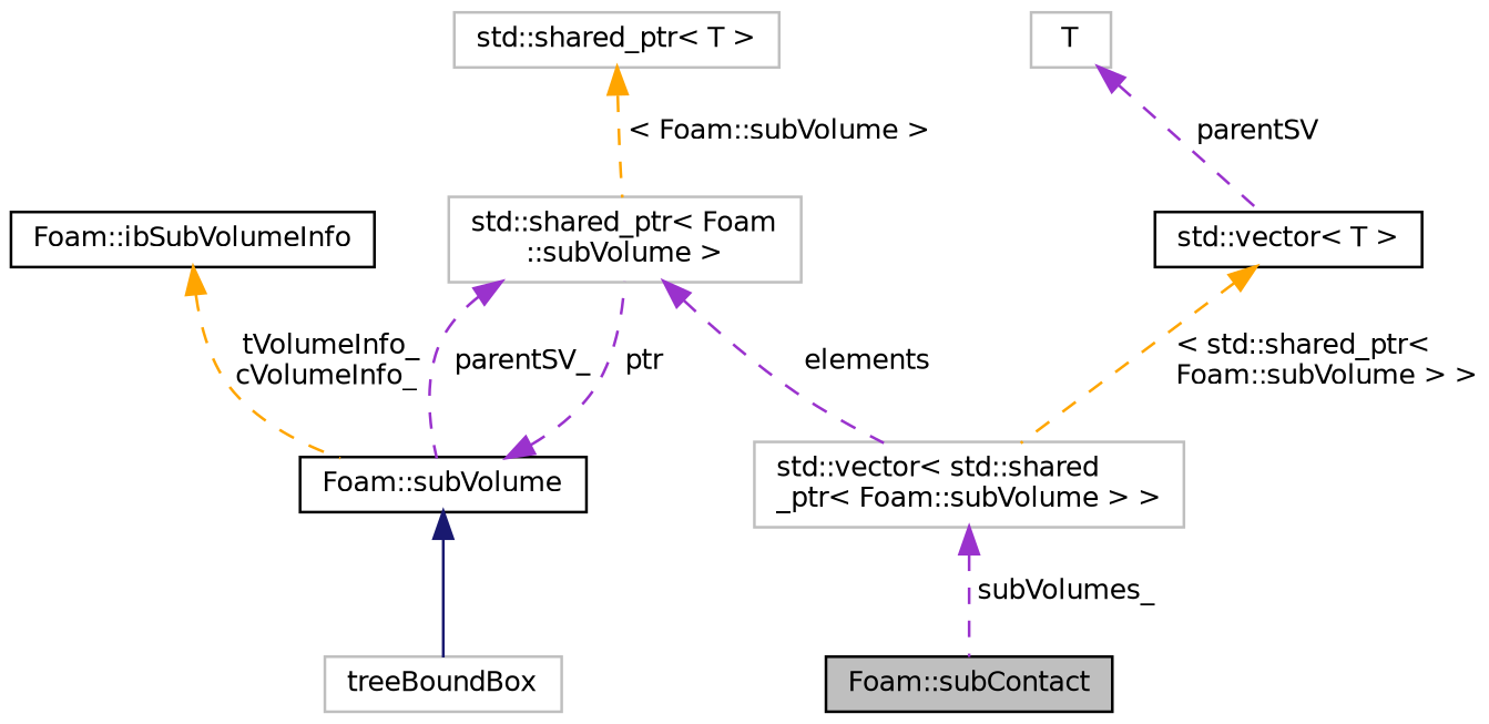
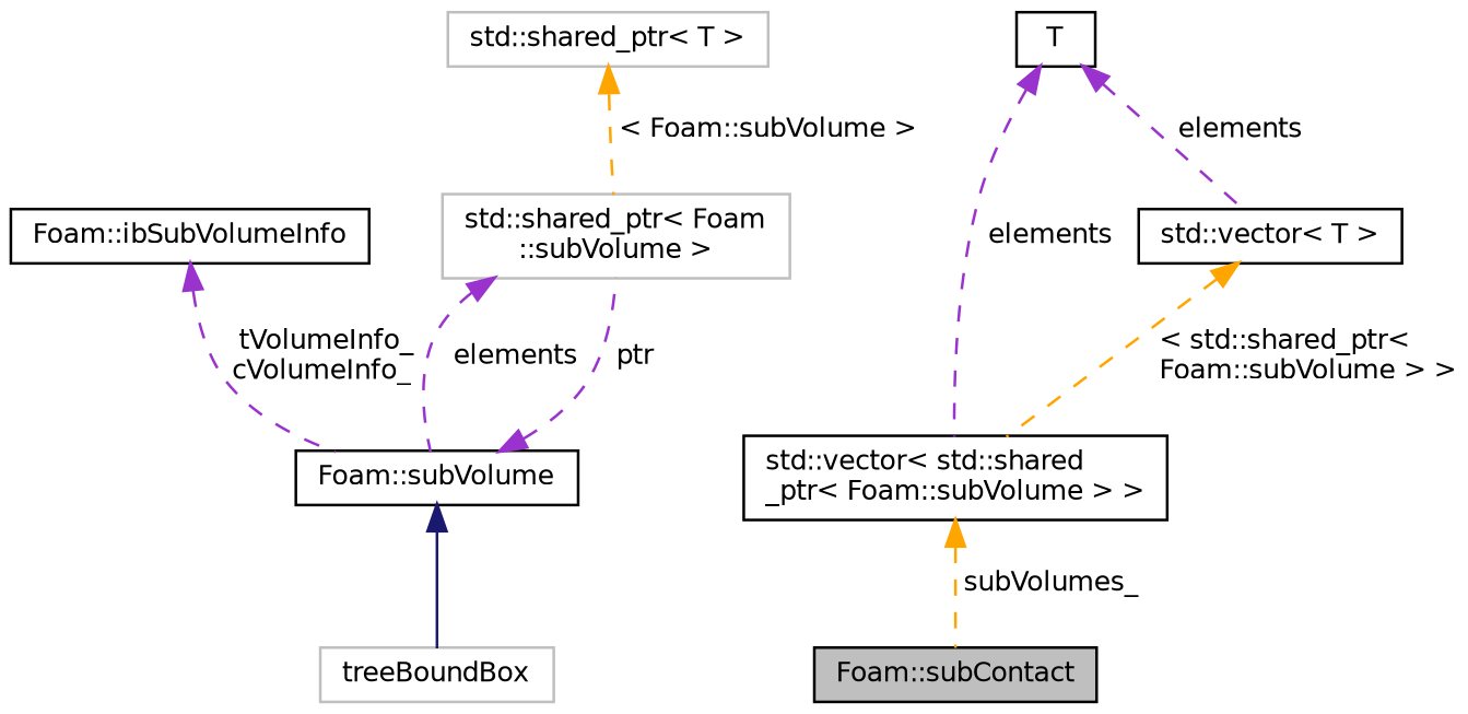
  digraph {
    node [color=grey75 fillcolor=white fontname=Helvetica fontsize=10 shape=record style=filled]
    edge [color=darkorchid3 dir=back fontname=Helvetica fontsize=10 labelfontname=Helvetica labelfontsize=10 style=dashed]
    n1 [color=black fillcolor=grey75 fontcolor=black height=0.2 label="Foam::subContact" width=0.4]
-   n2 [height=0.2 label="std::vector\< std::shared\l_ptr\< Foam::subVolume \> \>" width=0.4]
+   n2 [color=black height=0.2 label="std::vector\< std::shared\l_ptr\< Foam::subVolume \> \>" width=0.4]
    n3 [height=0.2 label="std::shared_ptr\< Foam\l::subVolume \>" width=0.4]
    n4 [color=black height=0.2 label="Foam::subVolume" width=0.4]
    n5 [height=0.2 label=treeBoundBox width=0.4]
    n6 [color=black height=0.2 label="Foam::ibSubVolumeInfo" width=0.4]
    n7 [height=0.2 label="std::shared_ptr\< T \>" width=0.4]
-   n8 [height=0.2 label=T width=0.4]
+   n8 [color=black height=0.2 label=T width=0.4]
    n9 [color=black height=0.2 label="std::vector\< T \>" width=0.4]
-   n2 -> n1 [label=" subVolumes_"]
-   n3 -> n2 [label=" elements"]
-   n3 -> n4 [label=" parentSV_"]
+   n2 -> n1 [color=orange label=" subVolumes_"]
+   n8 -> n2 [label=" elements"]
+   n3 -> n4 [label=" elements"]
    n4 -> n3 [label=" ptr"]
    n4 -> n5 [color=midnightblue style=solid]
-   n6 -> n4 [color=orange label=" tVolumeInfo_\ncVolumeInfo_"]
+   n6 -> n4 [label=" tVolumeInfo_\ncVolumeInfo_"]
    n7 -> n3 [color=orange label=" \< Foam::subVolume \>"]
-   n8 -> n9 [label=" parentSV"]
+   n8 -> n9 [label=" elements"]
    n9 -> n2 [color=orange label=" \< std::shared_ptr\<\l Foam::subVolume \> \>"]
  }
